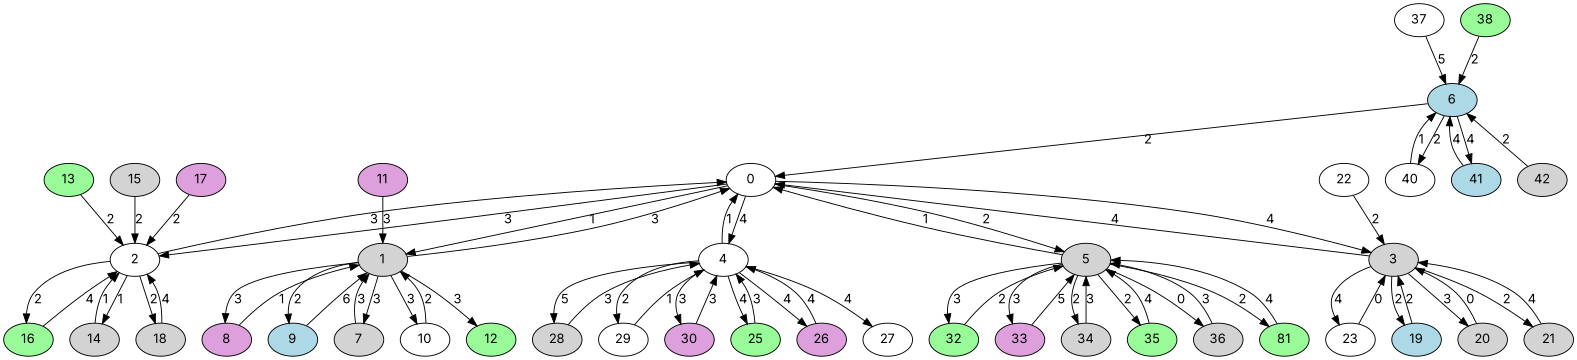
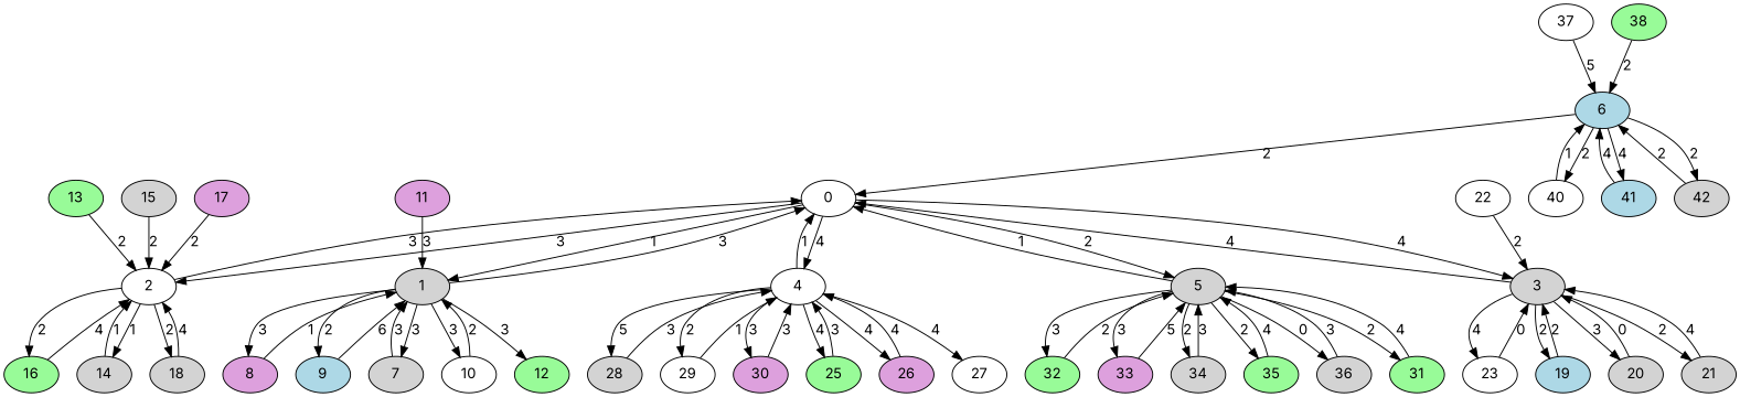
  strict digraph {
    fontname=Inter
    node [fillcolor=lightgrey fontname=Inter style=filled]
    edge [fontname=Inter]
    0 [fillcolor=white]
    1
    2 [fillcolor=white]
    3
    4 [fillcolor=white]
    5
    7
    8 [fillcolor=plum]
    9 [fillcolor=lightblue]
    10 [fillcolor=white]
    12 [fillcolor=palegreen]
    14
    16 [fillcolor=palegreen]
    18
    19 [fillcolor=lightblue]
    20
    21
    23 [fillcolor=white]
    25 [fillcolor=palegreen]
    26 [fillcolor=plum]
    27 [fillcolor=white]
    28
    29 [fillcolor=white]
    30 [fillcolor=plum]
-   31 [fillcolor=palegreen label=81]
+   31 [fillcolor=palegreen]
    32 [fillcolor=palegreen]
    33 [fillcolor=plum]
    34
    35 [fillcolor=palegreen]
    36
    6 [fillcolor=lightblue]
    40 [fillcolor=white]
    41 [fillcolor=lightblue]
    42
    11 [fillcolor=plum]
    13 [fillcolor=palegreen]
    15
    17 [fillcolor=plum]
    22 [fillcolor=white]
    37 [fillcolor=white]
    38 [fillcolor=palegreen]
    0 -> 1 [label=1]
    0 -> 2 [label=3]
    0 -> 3 [label=4]
    0 -> 4 [label=4]
    0 -> 5 [label=2]
    1 -> 0 [label=3]
    1 -> 7 [label=3]
    1 -> 8 [label=3]
    1 -> 9 [label=2]
    1 -> 10 [label=3]
    1 -> 12 [label=3]
    2 -> 0 [label=3]
    2 -> 14 [label=1]
    2 -> 16 [label=2]
    2 -> 18 [label=2]
    3 -> 0 [label=4]
    3 -> 19 [label=2]
    3 -> 20 [label=3]
    3 -> 21 [label=2]
    3 -> 23 [label=4]
    4 -> 0 [label=1]
    4 -> 25 [label=4]
    4 -> 26 [label=4]
    4 -> 27 [label=4]
    4 -> 28 [label=5]
    4 -> 29 [label=2]
    4 -> 30 [label=3]
    5 -> 0 [label=1]
    5 -> 31 [label=2]
    5 -> 32 [label=3]
    5 -> 33 [label=3]
    5 -> 34 [label=2]
    5 -> 35 [label=2]
    5 -> 36 [label=0]
    7 -> 1 [label=3]
    8 -> 1 [label=1]
    9 -> 1 [label=6]
    10 -> 1 [label=2]
    14 -> 2 [label=1]
    16 -> 2 [label=4]
    18 -> 2 [label=4]
    19 -> 3 [label=2]
    20 -> 3 [label=0]
    21 -> 3 [label=4]
    23 -> 3 [label=0]
    25 -> 4 [label=3]
    26 -> 4 [label=4]
    28 -> 4 [label=3]
    29 -> 4 [label=1]
    30 -> 4 [label=3]
    31 -> 5 [label=4]
    32 -> 5 [label=2]
    33 -> 5 [label=5]
    34 -> 5 [label=3]
    35 -> 5 [label=4]
    36 -> 5 [label=3]
    6 -> 0 [label=2]
    6 -> 40 [label=2]
    6 -> 41 [label=4]
+   6 -> 42 [label=2]
    40 -> 6 [label=1]
    41 -> 6 [label=4]
    42 -> 6 [label=2]
    11 -> 1 [label=3]
    13 -> 2 [label=2]
    15 -> 2 [label=2]
    17 -> 2 [label=2]
    22 -> 3 [label=2]
    37 -> 6 [label=5]
    38 -> 6 [label=2]
  }
